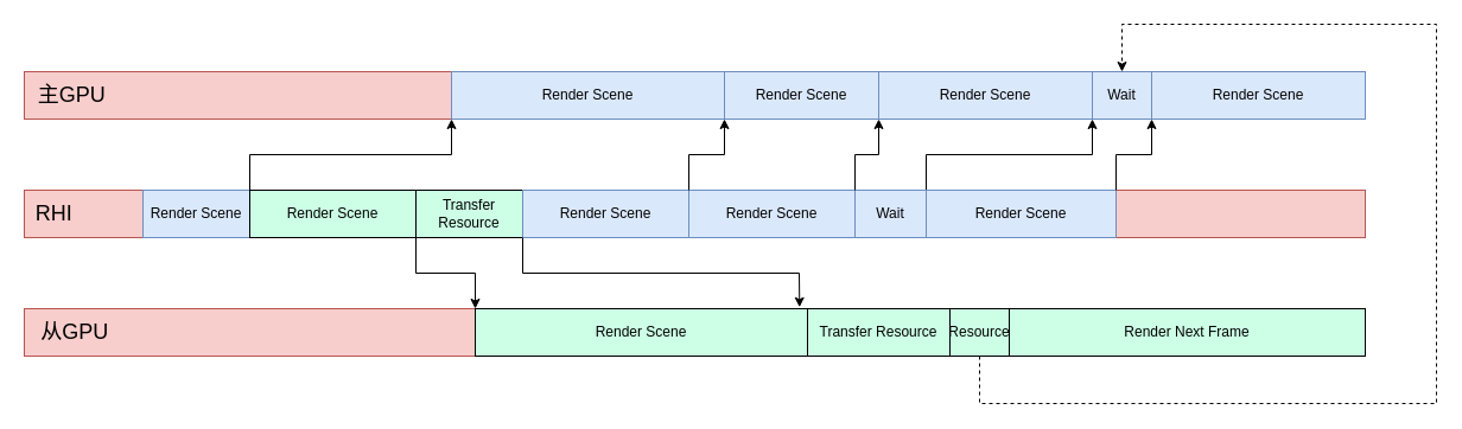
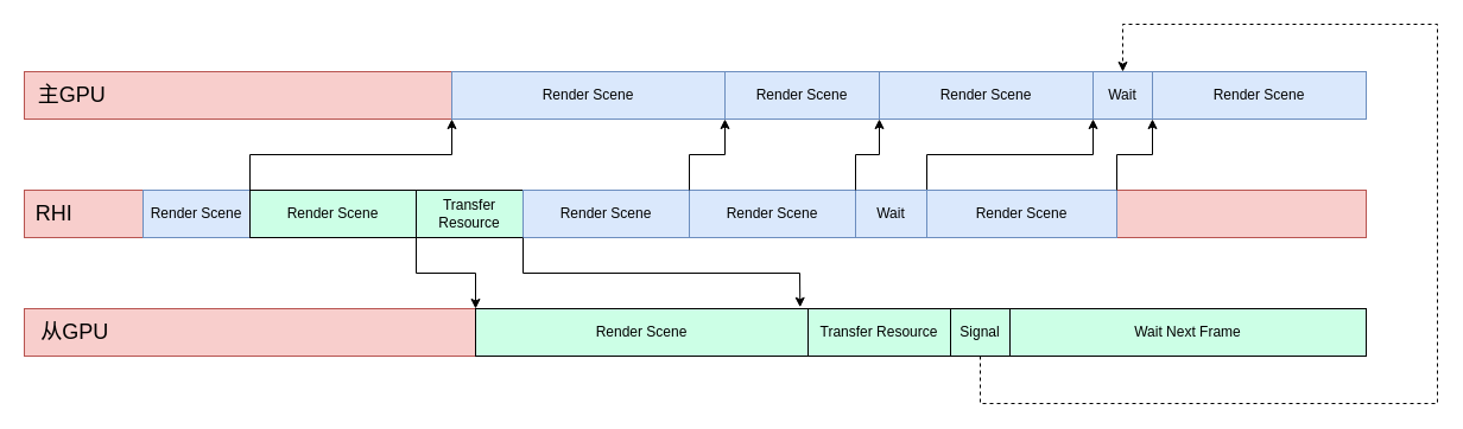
  <mxCell id="0" />
  <mxCell id="1" parent="0" />
  <mxCell id="2" value="&lt;font style=&quot;font-size: 18px;&quot;&gt;从GPU&amp;nbsp; &amp;nbsp; &amp;nbsp; &amp;nbsp; &amp;nbsp; &amp;nbsp; &amp;nbsp; &amp;nbsp; &amp;nbsp;&amp;nbsp;&lt;/font&gt;&lt;span style=&quot;font-size: 18px;&quot;&gt;&amp;nbsp; &amp;nbsp; &amp;nbsp; &amp;nbsp; &amp;nbsp; &amp;nbsp; &amp;nbsp; &amp;nbsp; &amp;nbsp;&amp;nbsp;&lt;/span&gt;&lt;span style=&quot;font-size: 18px;&quot;&gt;&amp;nbsp; &amp;nbsp; &amp;nbsp; &amp;nbsp; &amp;nbsp; &amp;nbsp; &amp;nbsp; &amp;nbsp; &amp;nbsp;&amp;nbsp;&lt;/span&gt;&lt;span style=&quot;font-size: 18px;&quot;&gt;&amp;nbsp; &amp;nbsp; &amp;nbsp; &amp;nbsp; &amp;nbsp; &amp;nbsp; &amp;nbsp; &amp;nbsp; &amp;nbsp;&amp;nbsp;&lt;/span&gt;&lt;span style=&quot;font-size: 18px;&quot;&gt;&amp;nbsp; &amp;nbsp; &amp;nbsp; &amp;nbsp; &amp;nbsp; &amp;nbsp; &amp;nbsp; &amp;nbsp; &amp;nbsp;&amp;nbsp;&lt;/span&gt;&lt;span style=&quot;font-size: 18px;&quot;&gt;&amp;nbsp; &amp;nbsp; &amp;nbsp; &amp;nbsp; &amp;nbsp; &amp;nbsp; &amp;nbsp; &amp;nbsp; &amp;nbsp;&amp;nbsp;&lt;/span&gt;&lt;span style=&quot;font-size: 18px;&quot;&gt;&amp;nbsp; &amp;nbsp; &amp;nbsp; &amp;nbsp; &amp;nbsp; &amp;nbsp; &amp;nbsp; &amp;nbsp; &amp;nbsp;&amp;nbsp;&lt;/span&gt;&lt;span style=&quot;font-size: 18px;&quot;&gt;&amp;nbsp; &amp;nbsp; &amp;nbsp; &amp;nbsp; &amp;nbsp; &amp;nbsp; &amp;nbsp; &amp;nbsp; &amp;nbsp;&amp;nbsp;&lt;/span&gt;&lt;span style=&quot;font-size: 18px;&quot;&gt;&amp;nbsp; &amp;nbsp; &amp;nbsp; &amp;nbsp; &amp;nbsp; &amp;nbsp; &amp;nbsp; &amp;nbsp;&lt;/span&gt;&lt;span style=&quot;font-size: 18px;&quot;&gt;&amp;nbsp; &amp;nbsp; &amp;nbsp;&lt;/span&gt;&lt;span style=&quot;font-size: 18px;&quot;&gt;&amp;nbsp; &amp;nbsp;&lt;/span&gt;" style="text;html=1;align=center;verticalAlign=middle;resizable=0;points=[];autosize=1;strokeColor=#b85450;fillColor=#f8cecc;" vertex="1" parent="1"><mxGeometry x="20" y="260" width="920" height="40" as="geometry" /></mxCell>
  <mxCell id="3" value="&lt;font style=&quot;font-size: 18px;&quot;&gt;主GPU&amp;nbsp; &amp;nbsp; &amp;nbsp; &amp;nbsp; &amp;nbsp; &amp;nbsp; &amp;nbsp; &amp;nbsp; &amp;nbsp;&amp;nbsp;&lt;/font&gt;&lt;span style=&quot;font-size: 18px;&quot;&gt;&amp;nbsp; &amp;nbsp; &amp;nbsp; &amp;nbsp; &amp;nbsp; &amp;nbsp; &amp;nbsp; &amp;nbsp; &amp;nbsp;&amp;nbsp;&lt;/span&gt;&lt;span style=&quot;font-size: 18px;&quot;&gt;&amp;nbsp; &amp;nbsp; &amp;nbsp; &amp;nbsp; &amp;nbsp; &amp;nbsp; &amp;nbsp; &amp;nbsp; &amp;nbsp;&amp;nbsp;&lt;/span&gt;&lt;span style=&quot;font-size: 18px;&quot;&gt;&amp;nbsp; &amp;nbsp; &amp;nbsp; &amp;nbsp; &amp;nbsp; &amp;nbsp; &amp;nbsp; &amp;nbsp; &amp;nbsp;&amp;nbsp;&lt;/span&gt;&lt;span style=&quot;font-size: 18px;&quot;&gt;&amp;nbsp; &amp;nbsp; &amp;nbsp; &amp;nbsp; &amp;nbsp; &amp;nbsp; &amp;nbsp; &amp;nbsp; &amp;nbsp;&amp;nbsp;&lt;/span&gt;&lt;span style=&quot;font-size: 18px;&quot;&gt;&amp;nbsp; &amp;nbsp; &amp;nbsp; &amp;nbsp; &amp;nbsp; &amp;nbsp; &amp;nbsp; &amp;nbsp; &amp;nbsp;&amp;nbsp;&lt;/span&gt;&lt;span style=&quot;font-size: 18px;&quot;&gt;&amp;nbsp; &amp;nbsp; &amp;nbsp; &amp;nbsp; &amp;nbsp; &amp;nbsp; &amp;nbsp; &amp;nbsp; &amp;nbsp;&amp;nbsp;&lt;/span&gt;&lt;span style=&quot;font-size: 18px;&quot;&gt;&amp;nbsp; &amp;nbsp; &amp;nbsp; &amp;nbsp; &amp;nbsp; &amp;nbsp; &amp;nbsp; &amp;nbsp; &amp;nbsp;&amp;nbsp;&lt;/span&gt;&lt;span style=&quot;font-size: 18px;&quot;&gt;&amp;nbsp; &amp;nbsp; &amp;nbsp; &amp;nbsp; &amp;nbsp; &amp;nbsp; &amp;nbsp; &amp;nbsp; &amp;nbsp;&amp;nbsp;&lt;/span&gt;&lt;span style=&quot;font-size: 18px;&quot;&gt;&amp;nbsp; &amp;nbsp; &amp;nbsp; &amp;nbsp; &amp;nbsp; &amp;nbsp; &amp;nbsp; &amp;nbsp; &amp;nbsp;&amp;nbsp;&lt;/span&gt;&lt;span style=&quot;font-size: 18px;&quot;&gt;&amp;nbsp; &amp;nbsp; &amp;nbsp; &amp;nbsp; &amp;nbsp; &amp;nbsp; &amp;nbsp; &amp;nbsp; &amp;nbsp;&amp;nbsp;&lt;/span&gt;&lt;span style=&quot;font-size: 18px;&quot;&gt;&amp;nbsp; &amp;nbsp; &amp;nbsp; &amp;nbsp; &amp;nbsp;&amp;nbsp;&lt;/span&gt;" style="text;html=1;align=center;verticalAlign=middle;resizable=0;points=[];autosize=1;strokeColor=#b85450;fillColor=#f8cecc;" vertex="1" parent="1"><mxGeometry x="20" y="60" width="1120" height="40" as="geometry" /></mxCell>
  <mxCell id="4" value="&lt;font style=&quot;font-size: 18px;&quot;&gt;RHI&amp;nbsp; &amp;nbsp; &amp;nbsp; &amp;nbsp; &amp;nbsp; &amp;nbsp; &amp;nbsp; &amp;nbsp; &amp;nbsp;&amp;nbsp;&lt;/font&gt;&lt;span style=&quot;font-size: 18px;&quot;&gt;&amp;nbsp; &amp;nbsp; &amp;nbsp; &amp;nbsp; &amp;nbsp; &amp;nbsp; &amp;nbsp; &amp;nbsp; &amp;nbsp;&amp;nbsp;&lt;/span&gt;&lt;span style=&quot;font-size: 18px;&quot;&gt;&amp;nbsp; &amp;nbsp; &amp;nbsp; &amp;nbsp; &amp;nbsp; &amp;nbsp; &amp;nbsp; &amp;nbsp; &amp;nbsp;&amp;nbsp;&lt;/span&gt;&lt;span style=&quot;font-size: 18px;&quot;&gt;&amp;nbsp; &amp;nbsp; &amp;nbsp; &amp;nbsp; &amp;nbsp; &amp;nbsp; &amp;nbsp; &amp;nbsp; &amp;nbsp;&amp;nbsp;&lt;/span&gt;&lt;span style=&quot;font-size: 18px;&quot;&gt;&amp;nbsp; &amp;nbsp; &amp;nbsp; &amp;nbsp; &amp;nbsp; &amp;nbsp; &amp;nbsp; &amp;nbsp; &amp;nbsp;&amp;nbsp;&lt;/span&gt;&lt;span style=&quot;font-size: 18px;&quot;&gt;&amp;nbsp; &amp;nbsp; &amp;nbsp; &amp;nbsp; &amp;nbsp; &amp;nbsp; &amp;nbsp; &amp;nbsp; &amp;nbsp;&amp;nbsp;&lt;/span&gt;&lt;span style=&quot;font-size: 18px;&quot;&gt;&amp;nbsp; &amp;nbsp; &amp;nbsp; &amp;nbsp; &amp;nbsp; &amp;nbsp; &amp;nbsp; &amp;nbsp; &amp;nbsp;&amp;nbsp;&lt;/span&gt;&lt;span style=&quot;font-size: 18px;&quot;&gt;&amp;nbsp; &amp;nbsp; &amp;nbsp; &amp;nbsp; &amp;nbsp; &amp;nbsp; &amp;nbsp; &amp;nbsp; &amp;nbsp;&amp;nbsp;&lt;/span&gt;&lt;span style=&quot;font-size: 18px;&quot;&gt;&amp;nbsp; &amp;nbsp; &amp;nbsp; &amp;nbsp; &amp;nbsp; &amp;nbsp; &amp;nbsp; &amp;nbsp; &amp;nbsp;&amp;nbsp;&lt;/span&gt;&lt;span style=&quot;font-size: 18px;&quot;&gt;&amp;nbsp; &amp;nbsp; &amp;nbsp; &amp;nbsp; &amp;nbsp; &amp;nbsp; &amp;nbsp; &amp;nbsp; &amp;nbsp;&amp;nbsp;&lt;/span&gt;&lt;span style=&quot;font-size: 18px;&quot;&gt;&amp;nbsp; &amp;nbsp; &amp;nbsp; &amp;nbsp; &amp;nbsp; &amp;nbsp; &amp;nbsp; &amp;nbsp; &amp;nbsp;&amp;nbsp;&lt;/span&gt;&lt;span style=&quot;font-size: 18px;&quot;&gt;&amp;nbsp; &amp;nbsp; &amp;nbsp; &amp;nbsp; &amp;nbsp; &amp;nbsp; &amp;nbsp; &amp;nbsp; &amp;nbsp;&amp;nbsp;&lt;/span&gt;" style="text;html=1;align=center;verticalAlign=middle;resizable=0;points=[];autosize=1;strokeColor=#b85450;fillColor=#f8cecc;" vertex="1" parent="1"><mxGeometry x="20" y="160" width="1130" height="40" as="geometry" /></mxCell>
  <mxCell id="5" value="Render Scene" style="whiteSpace=wrap;html=1;fillColor=#dae8fc;strokeColor=#6c8ebf;" vertex="1" parent="1"><mxGeometry x="380" y="60" width="230" height="40" as="geometry" /></mxCell>
  <mxCell id="6" value="Render Scene" style="whiteSpace=wrap;html=1;fillColor=#dae8fc;strokeColor=#6c8ebf;" vertex="1" parent="1"><mxGeometry x="610" y="60" width="130" height="40" as="geometry" /></mxCell>
  <mxCell id="7" value="Render Scene" style="whiteSpace=wrap;html=1;fillColor=#dae8fc;strokeColor=#6c8ebf;" vertex="1" parent="1"><mxGeometry x="120" y="160" width="90" height="40" as="geometry" /></mxCell>
  <mxCell id="8" value="Render Scene" style="whiteSpace=wrap;html=1;fillColor=#CCFFE6;" vertex="1" parent="1"><mxGeometry x="210" y="160" width="140" height="40" as="geometry" /></mxCell>
  <mxCell id="9" value="Transfer&lt;br&gt;Resource" style="whiteSpace=wrap;html=1;fillColor=#CCFFE6;" vertex="1" parent="1"><mxGeometry x="350" y="160" width="90" height="40" as="geometry" /></mxCell>
  <mxCell id="10" value="Render Scene" style="whiteSpace=wrap;html=1;fillColor=#dae8fc;strokeColor=#6c8ebf;" vertex="1" parent="1"><mxGeometry x="440" y="160" width="140" height="40" as="geometry" /></mxCell>
  <mxCell id="11" value="Render Scene" style="whiteSpace=wrap;html=1;fillColor=#dae8fc;strokeColor=#6c8ebf;" vertex="1" parent="1"><mxGeometry x="580" y="160" width="140" height="40" as="geometry" /></mxCell>
  <mxCell id="12" value="Render Scene" style="whiteSpace=wrap;html=1;fillColor=#CCFFE6;" vertex="1" parent="1"><mxGeometry x="400" y="260" width="280" height="40" as="geometry" /></mxCell>
  <mxCell id="13" value="Render Scene" style="whiteSpace=wrap;html=1;fillColor=#dae8fc;strokeColor=#6c8ebf;" vertex="1" parent="1"><mxGeometry x="970" y="60" width="180" height="40" as="geometry" /></mxCell>
  <mxCell id="14" value="" style="endArrow=classic;html=1;rounded=0;exitX=1;exitY=1;exitDx=0;exitDy=0;entryX=0;entryY=0;entryDx=0;entryDy=0;" edge="1" parent="1" source="8" target="12"><mxGeometry width="50" height="50" relative="1" as="geometry"><mxPoint x="110" y="330" as="sourcePoint" /><mxPoint x="160" y="280" as="targetPoint" /><Array as="points"><mxPoint x="350" y="230" /><mxPoint x="400" y="230" /></Array></mxGeometry></mxCell>
  <mxCell id="15" value="" style="endArrow=classic;html=1;rounded=0;exitX=0;exitY=0;exitDx=0;exitDy=0;entryX=0;entryY=1;entryDx=0;entryDy=0;" edge="1" parent="1" source="8" target="5"><mxGeometry width="50" height="50" relative="1" as="geometry"><mxPoint x="230" y="90" as="sourcePoint" /><mxPoint x="280" y="40" as="targetPoint" /><Array as="points"><mxPoint x="210" y="130" /><mxPoint x="380" y="130" /></Array></mxGeometry></mxCell>
  <mxCell id="16" value="" style="endArrow=classic;html=1;rounded=0;exitX=0;exitY=0;exitDx=0;exitDy=0;entryX=0;entryY=1;entryDx=0;entryDy=0;" edge="1" parent="1" source="11" target="6"><mxGeometry width="50" height="50" relative="1" as="geometry"><mxPoint x="900" y="270" as="sourcePoint" /><mxPoint x="950" y="220" as="targetPoint" /><Array as="points"><mxPoint x="580" y="130" /><mxPoint x="610" y="130" /></Array></mxGeometry></mxCell>
  <mxCell id="17" value="Wait" style="whiteSpace=wrap;html=1;fillColor=#dae8fc;strokeColor=#6c8ebf;" vertex="1" parent="1"><mxGeometry x="720" y="160" width="60" height="40" as="geometry" /></mxCell>
  <mxCell id="18" value="" style="endArrow=classic;html=1;rounded=0;exitX=1;exitY=0;exitDx=0;exitDy=0;entryX=0;entryY=1;entryDx=0;entryDy=0;" edge="1" parent="1" source="17" target="19"><mxGeometry width="50" height="50" relative="1" as="geometry"><mxPoint x="970" y="270" as="sourcePoint" /><mxPoint x="870" y="160" as="targetPoint" /><Array as="points"><mxPoint x="780" y="130" /><mxPoint x="920" y="130" /></Array></mxGeometry></mxCell>
  <mxCell id="19" value="Wait" style="whiteSpace=wrap;html=1;fillColor=#dae8fc;strokeColor=#6c8ebf;" vertex="1" parent="1"><mxGeometry x="920" y="60" width="50" height="40" as="geometry" /></mxCell>
  <mxCell id="20" value="Transfer Resource" style="whiteSpace=wrap;html=1;fillColor=#CCFFE6;" vertex="1" parent="1"><mxGeometry x="680" y="260" width="120" height="40" as="geometry" /></mxCell>
  <mxCell id="21" style="edgeStyle=orthogonalEdgeStyle;rounded=0;orthogonalLoop=1;jettySize=auto;html=1;entryX=0.5;entryY=0;entryDx=0;entryDy=0;dashed=1;" edge="1" parent="1" source="22" target="19"><mxGeometry relative="1" as="geometry"><Array as="points"><mxPoint x="825" y="340" /><mxPoint x="1210" y="340" /><mxPoint x="1210" y="20" /><mxPoint x="945" y="20" /></Array></mxGeometry></mxCell>
- <mxCell id="22" value="Resource" style="whiteSpace=wrap;html=1;fillColor=#CCFFE6;" vertex="1" parent="1"><mxGeometry x="800" y="260" width="50" height="40" as="geometry" /></mxCell>
+ <mxCell id="22" value="Signal" style="whiteSpace=wrap;html=1;fillColor=#CCFFE6;" vertex="1" parent="1"><mxGeometry x="800" y="260" width="50" height="40" as="geometry" /></mxCell>
  <mxCell id="23" value="Render Scene" style="whiteSpace=wrap;html=1;fillColor=#dae8fc;strokeColor=#6c8ebf;" vertex="1" parent="1"><mxGeometry x="740" y="60" width="180" height="40" as="geometry" /></mxCell>
  <mxCell id="24" value="Render Scene" style="whiteSpace=wrap;html=1;fillColor=#dae8fc;strokeColor=#6c8ebf;" vertex="1" parent="1"><mxGeometry x="780" y="160" width="160" height="40" as="geometry" /></mxCell>
- <mxCell id="25" value="Render Next Frame" style="whiteSpace=wrap;html=1;fillColor=#CCFFE6;" vertex="1" parent="1"><mxGeometry x="850" y="260" width="300" height="40" as="geometry" /></mxCell>
+ <mxCell id="25" value="Wait Next Frame" style="whiteSpace=wrap;html=1;fillColor=#CCFFE6;" vertex="1" parent="1"><mxGeometry x="850" y="260" width="300" height="40" as="geometry" /></mxCell>
  <mxCell id="26" value="" style="endArrow=classic;html=1;rounded=0;exitX=1;exitY=0;exitDx=0;exitDy=0;entryX=0;entryY=1;entryDx=0;entryDy=0;" edge="1" parent="1" source="11" target="23"><mxGeometry width="50" height="50" relative="1" as="geometry"><mxPoint x="670" y="-10" as="sourcePoint" /><mxPoint x="720" y="-60" as="targetPoint" /><Array as="points"><mxPoint x="720" y="130" /><mxPoint x="740" y="130" /></Array></mxGeometry></mxCell>
  <mxCell id="27" value="" style="endArrow=classic;html=1;rounded=0;exitX=1;exitY=0;exitDx=0;exitDy=0;entryX=1;entryY=1;entryDx=0;entryDy=0;" edge="1" parent="1" source="24" target="19"><mxGeometry width="50" height="50" relative="1" as="geometry"><mxPoint x="650" y="-30" as="sourcePoint" /><mxPoint x="700" y="-80" as="targetPoint" /><Array as="points"><mxPoint x="940" y="130" /><mxPoint x="970" y="130" /></Array></mxGeometry></mxCell>
  <mxCell id="28" value="" style="endArrow=classic;html=1;rounded=0;exitX=1;exitY=1;exitDx=0;exitDy=0;entryX=0.976;entryY=-0.031;entryDx=0;entryDy=0;entryPerimeter=0;" edge="1" parent="1" source="9" target="12"><mxGeometry width="50" height="50" relative="1" as="geometry"><mxPoint x="450" y="420" as="sourcePoint" /><mxPoint x="500" y="370" as="targetPoint" /><Array as="points"><mxPoint x="440" y="230" /><mxPoint x="673" y="230" /></Array></mxGeometry></mxCell>
